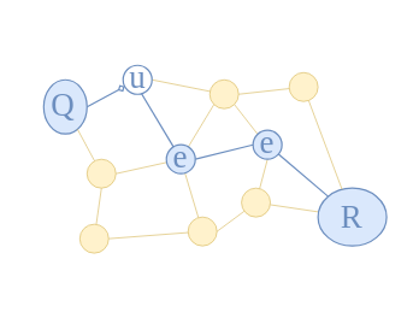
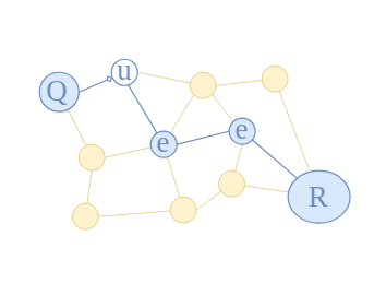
  <mxCell id="0" />
  <mxCell id="1" parent="0" />
  <mxCell id="2" value="" style="rounded=0;whiteSpace=wrap;html=1;strokeColor=none;" vertex="1" parent="1"><mxGeometry x="20" y="20" width="530" height="390" as="geometry" /></mxCell>
  <mxCell id="3" style="edgeStyle=none;rounded=0;orthogonalLoop=1;jettySize=auto;html=1;exitX=0.5;exitY=1;exitDx=0;exitDy=0;endArrow=none;endFill=0;fontFamily=Courgette;fontSource=https%3A%2F%2Ffonts.googleapis.com%2Fcss%3Ffamily%3DCourgette;fillColor=#fff2cc;strokeColor=#d6b656;" parent="1" source="5" target="21" edge="1"><mxGeometry relative="1" as="geometry" /></mxCell>
  <mxCell id="4" style="edgeStyle=none;rounded=0;orthogonalLoop=1;jettySize=auto;html=1;exitX=1;exitY=0.5;exitDx=0;exitDy=0;endArrow=none;endFill=0;fontFamily=Courgette;fontSource=https%3A%2F%2Ffonts.googleapis.com%2Fcss%3Ffamily%3DCourgette;fillColor=#fff2cc;strokeColor=#d6b656;" parent="1" source="5" target="16" edge="1"><mxGeometry relative="1" as="geometry" /></mxCell>
  <mxCell id="5" value="" style="ellipse;whiteSpace=wrap;html=1;fontFamily=Courgette;fontSource=https%3A%2F%2Ffonts.googleapis.com%2Fcss%3Ffamily%3DCourgette;fillColor=#fff2cc;strokeColor=#d6b656;" parent="1" vertex="1"><mxGeometry x="120" y="220" width="40" height="40" as="geometry" /></mxCell>
  <mxCell id="6" style="rounded=0;orthogonalLoop=1;jettySize=auto;html=1;exitX=1;exitY=0.5;exitDx=0;exitDy=0;endArrow=diamond;endFill=0;fontFamily=Courgette;fontSource=https%3A%2F%2Ffonts.googleapis.com%2Fcss%3Ffamily%3DCourgette;fillColor=#dae8fc;strokeColor=#6c8ebf;strokeWidth=2;" parent="1" source="7" target="26" edge="1"><mxGeometry relative="1" as="geometry" /></mxCell>
- <mxCell id="7" value="Q" style="ellipse;whiteSpace=wrap;html=1;fontFamily=Courgette;fontSource=https%3A%2F%2Ffonts.googleapis.com%2Fcss%3Ffamily%3DCourgette;fontSize=45;spacingTop=-7;spacingLeft=-7;fillColor=#dae8fc;strokeColor=#6c8ebf;fontColor=#6C8EBF;strokeWidth=2;" parent="1" vertex="1"><mxGeometry x="60" y="110" width="60" height="75" as="geometry" /></mxCell>
+ <mxCell id="7" value="Q" style="ellipse;whiteSpace=wrap;html=1;fontFamily=Courgette;fontSource=https%3A%2F%2Ffonts.googleapis.com%2Fcss%3Ffamily%3DCourgette;fontSize=45;spacingTop=-7;spacingLeft=-7;fillColor=#dae8fc;strokeColor=#6c8ebf;fontColor=#6C8EBF;strokeWidth=2;" parent="1" vertex="1"><mxGeometry x="60" y="110" width="60" height="60" as="geometry" /></mxCell>
  <mxCell id="8" style="edgeStyle=none;rounded=0;orthogonalLoop=1;jettySize=auto;html=1;exitX=1;exitY=0.5;exitDx=0;exitDy=0;endArrow=none;endFill=0;fontFamily=Courgette;fontSource=https%3A%2F%2Ffonts.googleapis.com%2Fcss%3Ffamily%3DCourgette;fillColor=#fff2cc;strokeColor=#d6b656;" parent="1" source="9" target="19" edge="1"><mxGeometry relative="1" as="geometry" /></mxCell>
  <mxCell id="9" value="" style="ellipse;whiteSpace=wrap;html=1;fontFamily=Courgette;fontSource=https%3A%2F%2Ffonts.googleapis.com%2Fcss%3Ffamily%3DCourgette;fillColor=#fff2cc;strokeColor=#d6b656;" parent="1" vertex="1"><mxGeometry x="260" y="300" width="40" height="40" as="geometry" /></mxCell>
  <mxCell id="10" style="edgeStyle=none;rounded=0;orthogonalLoop=1;jettySize=auto;html=1;exitX=1;exitY=0.5;exitDx=0;exitDy=0;endArrow=none;endFill=0;fontFamily=Courgette;fontSource=https%3A%2F%2Ffonts.googleapis.com%2Fcss%3Ffamily%3DCourgette;fillColor=#fff2cc;strokeColor=#d6b656;" parent="1" source="13" target="23" edge="1"><mxGeometry relative="1" as="geometry" /></mxCell>
  <mxCell id="11" style="edgeStyle=none;rounded=0;orthogonalLoop=1;jettySize=auto;html=1;exitX=0;exitY=1;exitDx=0;exitDy=0;endArrow=none;endFill=0;fontFamily=Courgette;fontSource=https%3A%2F%2Ffonts.googleapis.com%2Fcss%3Ffamily%3DCourgette;fillColor=#fff2cc;strokeColor=#d6b656;" parent="1" source="13" target="16" edge="1"><mxGeometry relative="1" as="geometry" /></mxCell>
  <mxCell id="12" style="edgeStyle=none;rounded=0;orthogonalLoop=1;jettySize=auto;html=1;exitX=1;exitY=1;exitDx=0;exitDy=0;fontFamily=Courgette;fontSource=https%3A%2F%2Ffonts.googleapis.com%2Fcss%3Ffamily%3DCourgette;fontSize=45;endArrow=none;endFill=0;fillColor=#fff2cc;strokeColor=#d6b656;" parent="1" source="13" edge="1"><mxGeometry relative="1" as="geometry"><mxPoint x="360" y="190" as="targetPoint" /></mxGeometry></mxCell>
  <mxCell id="13" value="" style="ellipse;whiteSpace=wrap;html=1;fontFamily=Courgette;fontSource=https%3A%2F%2Ffonts.googleapis.com%2Fcss%3Ffamily%3DCourgette;fillColor=#fff2cc;strokeColor=#d6b656;" parent="1" vertex="1"><mxGeometry x="290" y="110" width="40" height="40" as="geometry" /></mxCell>
  <mxCell id="14" style="edgeStyle=none;rounded=0;orthogonalLoop=1;jettySize=auto;html=1;endArrow=none;endFill=0;fontFamily=Courgette;fontSource=https%3A%2F%2Ffonts.googleapis.com%2Fcss%3Ffamily%3DCourgette;fillColor=#fff2cc;strokeColor=#d6b656;" parent="1" source="16" target="9" edge="1"><mxGeometry relative="1" as="geometry" /></mxCell>
  <mxCell id="15" style="edgeStyle=none;rounded=0;orthogonalLoop=1;jettySize=auto;html=1;exitX=1;exitY=0.5;exitDx=0;exitDy=0;entryX=0;entryY=0.5;entryDx=0;entryDy=0;fontFamily=Courgette;fontSource=https%3A%2F%2Ffonts.googleapis.com%2Fcss%3Ffamily%3DCourgette;fontSize=40;endArrow=none;endFill=0;fillColor=#dae8fc;strokeColor=#6c8ebf;strokeWidth=2;" parent="1" source="16" target="30" edge="1"><mxGeometry relative="1" as="geometry" /></mxCell>
  <mxCell id="16" value="e" style="ellipse;whiteSpace=wrap;html=1;fontFamily=Courgette;fontSource=https%3A%2F%2Ffonts.googleapis.com%2Fcss%3Ffamily%3DCourgette;fontSize=45;spacingTop=-8;fillColor=#dae8fc;strokeColor=#6c8ebf;fontColor=#6C8EBF;strokeWidth=2;spacingLeft=-1;" parent="1" vertex="1"><mxGeometry x="230" y="200" width="40" height="40" as="geometry" /></mxCell>
  <mxCell id="17" style="edgeStyle=none;rounded=0;orthogonalLoop=1;jettySize=auto;html=1;endArrow=none;endFill=0;fontFamily=Courgette;fontSource=https%3A%2F%2Ffonts.googleapis.com%2Fcss%3Ffamily%3DCourgette;fillColor=#fff2cc;strokeColor=#d6b656;" parent="1" source="18" target="19" edge="1"><mxGeometry relative="1" as="geometry" /></mxCell>
  <mxCell id="18" value="R" style="ellipse;whiteSpace=wrap;html=1;fontFamily=Courgette;fontSource=https%3A%2F%2Ffonts.googleapis.com%2Fcss%3Ffamily%3DCourgette;fontSize=45;aspect=fixed;fillColor=#dae8fc;strokeColor=#6c8ebf;fontColor=#6C8EBF;strokeWidth=2;spacingLeft=-2;spacingTop=-1;" parent="1" vertex="1"><mxGeometry x="440" y="260" width="95" height="80" as="geometry" /></mxCell>
  <mxCell id="19" value="" style="ellipse;whiteSpace=wrap;html=1;fontFamily=Courgette;fontSource=https%3A%2F%2Ffonts.googleapis.com%2Fcss%3Ffamily%3DCourgette;fillColor=#fff2cc;strokeColor=#d6b656;" parent="1" vertex="1"><mxGeometry x="334" y="260" width="40" height="40" as="geometry" /></mxCell>
  <mxCell id="20" style="edgeStyle=none;rounded=0;orthogonalLoop=1;jettySize=auto;html=1;exitX=1;exitY=0.5;exitDx=0;exitDy=0;endArrow=none;endFill=0;fontFamily=Courgette;fontSource=https%3A%2F%2Ffonts.googleapis.com%2Fcss%3Ffamily%3DCourgette;fillColor=#fff2cc;strokeColor=#d6b656;" parent="1" source="21" target="9" edge="1"><mxGeometry relative="1" as="geometry" /></mxCell>
  <mxCell id="21" value="" style="ellipse;whiteSpace=wrap;html=1;fontFamily=Courgette;fontSource=https%3A%2F%2Ffonts.googleapis.com%2Fcss%3Ffamily%3DCourgette;fillColor=#fff2cc;strokeColor=#d6b656;" parent="1" vertex="1"><mxGeometry x="110" y="310" width="40" height="40" as="geometry" /></mxCell>
  <mxCell id="22" style="edgeStyle=none;rounded=0;orthogonalLoop=1;jettySize=auto;html=1;endArrow=none;endFill=0;fontFamily=Courgette;fontSource=https%3A%2F%2Ffonts.googleapis.com%2Fcss%3Ffamily%3DCourgette;fillColor=#fff2cc;strokeColor=#d6b656;" parent="1" source="23" target="18" edge="1"><mxGeometry relative="1" as="geometry" /></mxCell>
  <mxCell id="23" value="" style="ellipse;whiteSpace=wrap;html=1;fontFamily=Courgette;fontSource=https%3A%2F%2Ffonts.googleapis.com%2Fcss%3Ffamily%3DCourgette;fillColor=#fff2cc;strokeColor=#d6b656;" parent="1" vertex="1"><mxGeometry x="400" y="100" width="40" height="40" as="geometry" /></mxCell>
  <mxCell id="24" style="edgeStyle=none;rounded=0;orthogonalLoop=1;jettySize=auto;html=1;exitX=1;exitY=0.5;exitDx=0;exitDy=0;endArrow=none;endFill=0;fontFamily=Courgette;fontSource=https%3A%2F%2Ffonts.googleapis.com%2Fcss%3Ffamily%3DCourgette;fillColor=#fff2cc;strokeColor=#d6b656;" parent="1" source="26" target="13" edge="1"><mxGeometry relative="1" as="geometry" /></mxCell>
  <mxCell id="25" style="edgeStyle=none;rounded=0;orthogonalLoop=1;jettySize=auto;html=1;endArrow=none;endFill=0;fontFamily=Courgette;fontSource=https%3A%2F%2Ffonts.googleapis.com%2Fcss%3Ffamily%3DCourgette;fillColor=#dae8fc;strokeColor=#6c8ebf;strokeWidth=2;" parent="1" target="16" edge="1"><mxGeometry relative="1" as="geometry"><mxPoint x="190" y="120" as="sourcePoint" /></mxGeometry></mxCell>
  <mxCell id="26" value="u" style="ellipse;whiteSpace=wrap;html=1;fontFamily=Courgette;fontSource=https%3A%2F%2Ffonts.googleapis.com%2Fcss%3Ffamily%3DCourgette;fontSize=45;spacingTop=-9;fillColor=#ffffff;strokeColor=#6c8ebf;fontColor=#6C8EBF;strokeWidth=2;" parent="1" vertex="1"><mxGeometry x="170" y="90" width="40" height="40" as="geometry" /></mxCell>
  <mxCell id="27" value="" style="endArrow=none;html=1;rounded=0;fontFamily=Courgette;fontSource=https%3A%2F%2Ffonts.googleapis.com%2Fcss%3Ffamily%3DCourgette;fillColor=#fff2cc;strokeColor=#d6b656;" parent="1" source="5" target="7" edge="1"><mxGeometry width="50" height="50" relative="1" as="geometry"><mxPoint x="100" y="170" as="sourcePoint" /><mxPoint x="150" y="120" as="targetPoint" /></mxGeometry></mxCell>
  <mxCell id="28" style="edgeStyle=none;rounded=0;orthogonalLoop=1;jettySize=auto;html=1;entryX=0;entryY=0;entryDx=0;entryDy=0;fontFamily=Courgette;fontSource=https%3A%2F%2Ffonts.googleapis.com%2Fcss%3Ffamily%3DCourgette;fontSize=40;endArrow=none;endFill=0;fillColor=#dae8fc;strokeColor=#6c8ebf;strokeWidth=2;" parent="1" source="30" target="18" edge="1"><mxGeometry relative="1" as="geometry"><mxPoint x="390" y="210" as="sourcePoint" /></mxGeometry></mxCell>
  <mxCell id="29" style="edgeStyle=none;rounded=0;orthogonalLoop=1;jettySize=auto;html=1;exitX=0.5;exitY=1;exitDx=0;exitDy=0;strokeWidth=1;fontFamily=Courgette;fontSource=https%3A%2F%2Ffonts.googleapis.com%2Fcss%3Ffamily%3DCourgette;fontSize=45;fontColor=#6C8EBF;endArrow=none;endFill=0;fillColor=#fff2cc;strokeColor=#d6b656;" parent="1" source="30" target="19" edge="1"><mxGeometry relative="1" as="geometry" /></mxCell>
  <mxCell id="30" value="e" style="ellipse;whiteSpace=wrap;html=1;fontFamily=Courgette;fontSource=https%3A%2F%2Ffonts.googleapis.com%2Fcss%3Ffamily%3DCourgette;fontSize=45;spacingTop=-8;fillColor=#dae8fc;strokeColor=#6c8ebf;fontColor=#6C8EBF;strokeWidth=2;spacingLeft=-1;" parent="1" vertex="1"><mxGeometry x="350" y="180" width="40" height="40" as="geometry" /></mxCell>
  <mxCell id="31" style="edgeStyle=none;rounded=0;orthogonalLoop=1;jettySize=auto;html=1;exitX=0.5;exitY=0;exitDx=0;exitDy=0;fontFamily=Courgette;fontSource=https%3A%2F%2Ffonts.googleapis.com%2Fcss%3Ffamily%3DCourgette;fontSize=40;endArrow=none;endFill=0;" parent="1" source="18" target="18" edge="1"><mxGeometry relative="1" as="geometry" /></mxCell>
